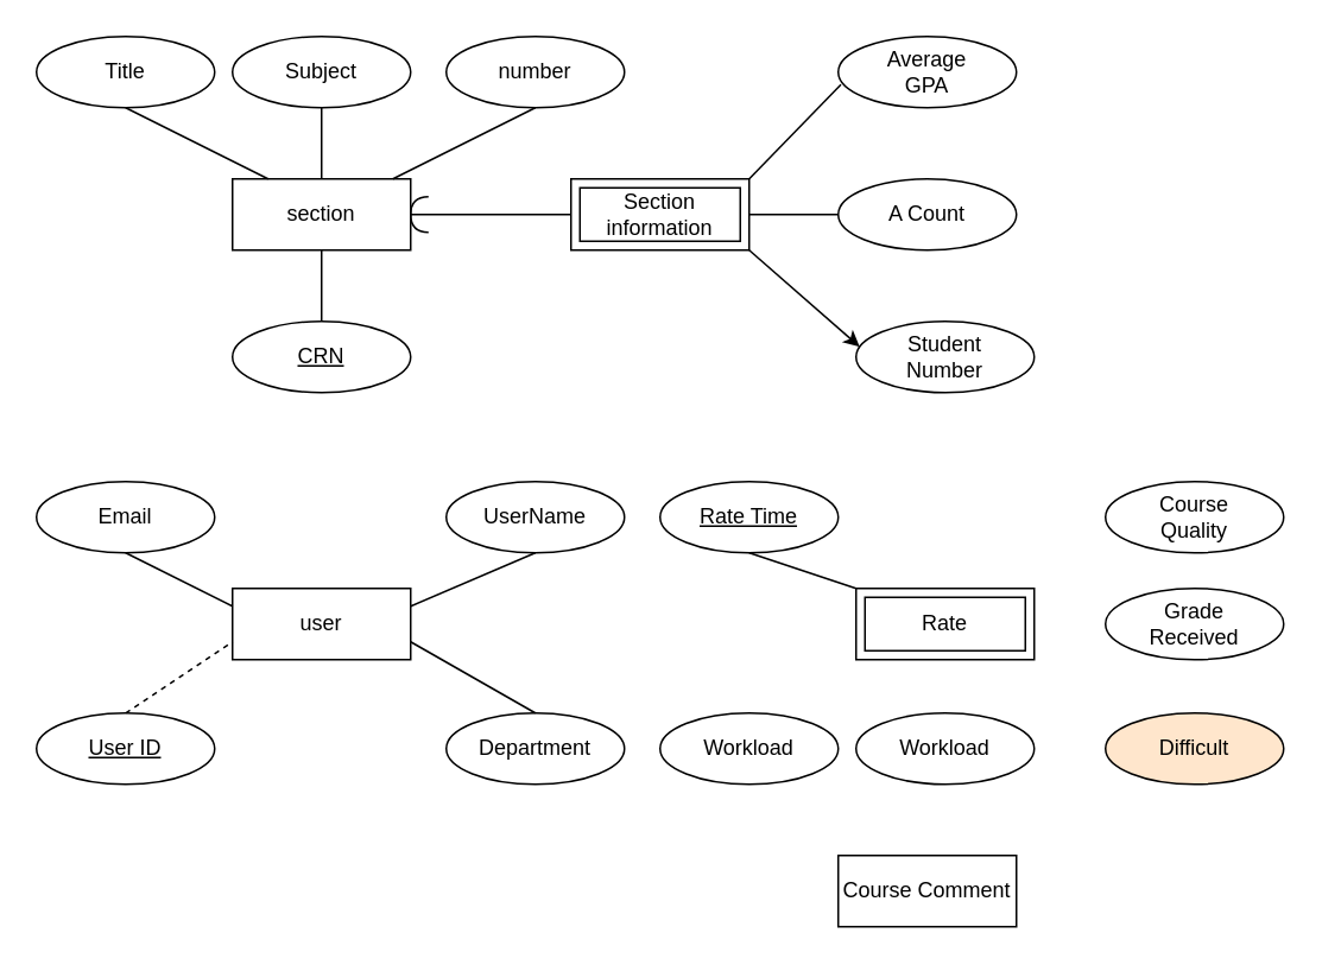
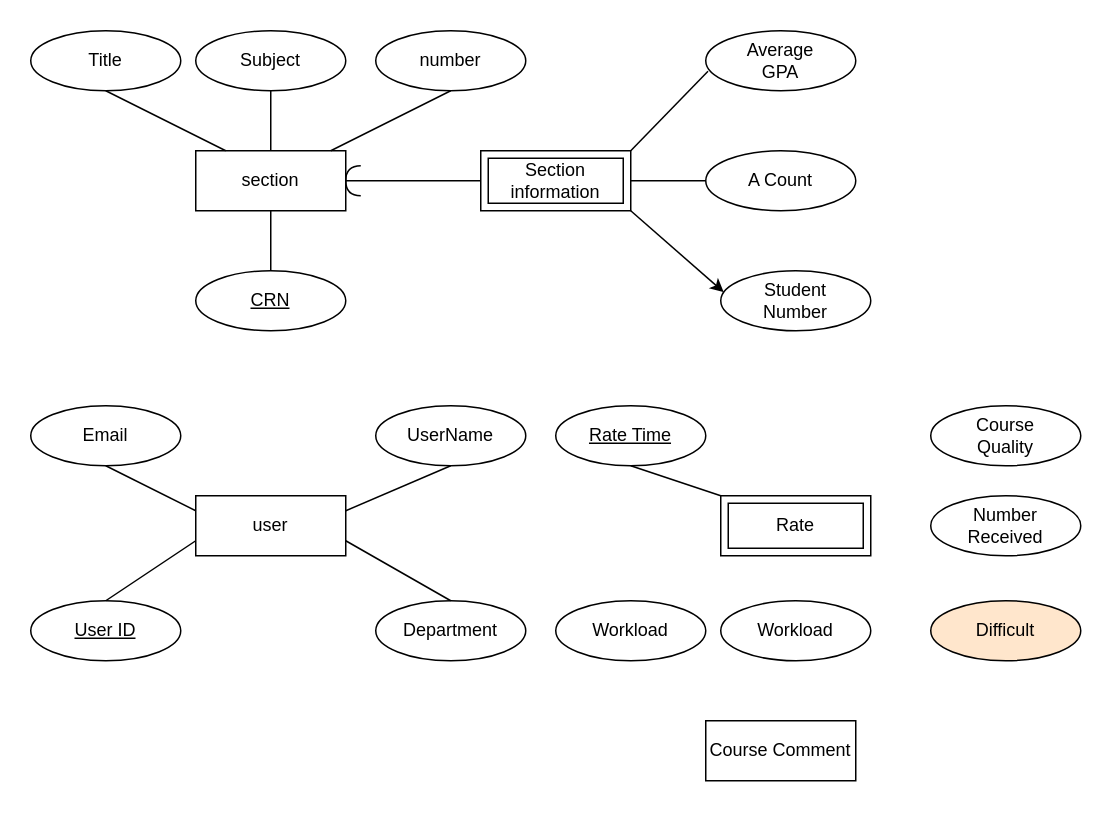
  <mxCell id="0" />
  <mxCell id="1" parent="0" />
  <mxCell id="2" value="section" style="whiteSpace=wrap;html=1;align=center;" vertex="1" parent="1"><mxGeometry x="130" y="100" width="100" height="40" as="geometry" /></mxCell>
  <mxCell id="3" value="user" style="whiteSpace=wrap;html=1;align=center;" vertex="1" parent="1"><mxGeometry x="130" y="330" width="100" height="40" as="geometry" /></mxCell>
  <mxCell id="4" value="Course Comment" style="whiteSpace=wrap;html=1;align=center;" vertex="1" parent="1"><mxGeometry x="470" y="480" width="100" height="40" as="geometry" /></mxCell>
  <mxCell id="5" value="Subject" style="ellipse;whiteSpace=wrap;html=1;align=center;" vertex="1" parent="1"><mxGeometry x="130" y="20" width="100" height="40" as="geometry" /></mxCell>
  <mxCell id="6" value="" style="endArrow=none;html=1;rounded=0;exitX=0.5;exitY=1;exitDx=0;exitDy=0;" edge="1" parent="1" source="11"><mxGeometry relative="1" as="geometry"><mxPoint x="80" y="60" as="sourcePoint" /><mxPoint x="150" y="100" as="targetPoint" /></mxGeometry></mxCell>
  <mxCell id="7" value="" style="endArrow=none;html=1;rounded=0;entryX=0.5;entryY=1;entryDx=0;entryDy=0;" edge="1" parent="1" target="5"><mxGeometry relative="1" as="geometry"><mxPoint x="180" y="100" as="sourcePoint" /><mxPoint x="320" y="100" as="targetPoint" /></mxGeometry></mxCell>
  <mxCell id="8" value="number" style="ellipse;whiteSpace=wrap;html=1;align=center;" vertex="1" parent="1"><mxGeometry x="250" y="20" width="100" height="40" as="geometry" /></mxCell>
  <mxCell id="9" value="" style="endArrow=none;html=1;rounded=0;entryX=0.5;entryY=1;entryDx=0;entryDy=0;" edge="1" parent="1" target="8"><mxGeometry relative="1" as="geometry"><mxPoint x="220" y="100" as="sourcePoint" /><mxPoint x="380" y="100" as="targetPoint" /></mxGeometry></mxCell>
  <mxCell id="10" value="CRN" style="ellipse;whiteSpace=wrap;html=1;align=center;fontStyle=4;" vertex="1" parent="1"><mxGeometry x="130" y="180" width="100" height="40" as="geometry" /></mxCell>
  <mxCell id="11" value="Title" style="ellipse;whiteSpace=wrap;html=1;align=center;" vertex="1" parent="1"><mxGeometry x="20" y="20" width="100" height="40" as="geometry" /></mxCell>
  <mxCell id="12" value="" style="endArrow=none;html=1;rounded=0;exitX=0.5;exitY=0;exitDx=0;exitDy=0;" edge="1" parent="1" source="10" target="2"><mxGeometry width="50" height="50" relative="1" as="geometry"><mxPoint x="290" y="190" as="sourcePoint" /><mxPoint x="340" y="140" as="targetPoint" /></mxGeometry></mxCell>
  <mxCell id="13" value="Section information" style="shape=ext;margin=3;double=1;whiteSpace=wrap;html=1;align=center;" vertex="1" parent="1"><mxGeometry x="320" y="100" width="100" height="40" as="geometry" /></mxCell>
  <mxCell id="14" value="Average &lt;br&gt;GPA" style="ellipse;whiteSpace=wrap;html=1;align=center;" vertex="1" parent="1"><mxGeometry x="470" y="20" width="100" height="40" as="geometry" /></mxCell>
  <mxCell id="15" value="A Count" style="ellipse;whiteSpace=wrap;html=1;align=center;" vertex="1" parent="1"><mxGeometry x="470" y="100" width="100" height="40" as="geometry" /></mxCell>
  <mxCell id="16" value="Student &lt;br&gt;Number" style="ellipse;whiteSpace=wrap;html=1;align=center;" vertex="1" parent="1"><mxGeometry x="480" y="180" width="100" height="40" as="geometry" /></mxCell>
  <mxCell id="17" value="" style="endArrow=none;html=1;rounded=0;exitX=0.015;exitY=0.675;exitDx=0;exitDy=0;exitPerimeter=0;entryX=1;entryY=0;entryDx=0;entryDy=0;" edge="1" parent="1" source="14" target="13"><mxGeometry relative="1" as="geometry"><mxPoint x="300" y="200" as="sourcePoint" /><mxPoint x="460" y="200" as="targetPoint" /></mxGeometry></mxCell>
  <mxCell id="18" value="" style="endArrow=none;html=1;rounded=0;exitX=0;exitY=0.5;exitDx=0;exitDy=0;entryX=1;entryY=0.5;entryDx=0;entryDy=0;" edge="1" parent="1" source="15" target="13"><mxGeometry relative="1" as="geometry"><mxPoint x="340" y="190" as="sourcePoint" /><mxPoint x="500" y="190" as="targetPoint" /></mxGeometry></mxCell>
  <mxCell id="19" value="" style="endArrow=classic;html=1;rounded=0;exitX=1;exitY=1;exitDx=0;exitDy=0;entryX=0.02;entryY=0.357;entryDx=0;entryDy=0;entryPerimeter=0;" edge="1" parent="1" source="13" target="16"><mxGeometry relative="1" as="geometry"><mxPoint x="330" y="220" as="sourcePoint" /><mxPoint x="490" y="220" as="targetPoint" /></mxGeometry></mxCell>
  <mxCell id="20" value="" style="shape=requiredInterface;html=1;verticalLabelPosition=bottom;sketch=0;direction=west;" vertex="1" parent="1"><mxGeometry x="230" y="110" width="10" height="20" as="geometry" /></mxCell>
  <mxCell id="21" value="" style="endArrow=none;html=1;rounded=0;exitX=1;exitY=0.5;exitDx=0;exitDy=0;exitPerimeter=0;entryX=0;entryY=0.5;entryDx=0;entryDy=0;" edge="1" parent="1" source="20" target="13"><mxGeometry width="50" height="50" relative="1" as="geometry"><mxPoint x="260" y="200" as="sourcePoint" /><mxPoint x="310" y="150" as="targetPoint" /></mxGeometry></mxCell>
  <mxCell id="22" value="Email" style="ellipse;whiteSpace=wrap;html=1;align=center;" vertex="1" parent="1"><mxGeometry x="20" y="270" width="100" height="40" as="geometry" /></mxCell>
  <mxCell id="23" value="" style="endArrow=none;html=1;rounded=0;exitX=0;exitY=0.25;exitDx=0;exitDy=0;entryX=0.5;entryY=1;entryDx=0;entryDy=0;" edge="1" parent="1" source="3" target="22"><mxGeometry width="50" height="50" relative="1" as="geometry"><mxPoint x="40" y="400" as="sourcePoint" /><mxPoint x="90" y="350" as="targetPoint" /></mxGeometry></mxCell>
  <mxCell id="24" value="User ID" style="ellipse;whiteSpace=wrap;html=1;align=center;fontStyle=4;" vertex="1" parent="1"><mxGeometry x="20" y="400" width="100" height="40" as="geometry" /></mxCell>
- <mxCell id="25" value="" style="endArrow=none;html=1;rounded=0;exitX=0.5;exitY=0;exitDx=0;exitDy=0;entryX=0;entryY=0.75;entryDx=0;entryDy=0;dashed=1;" edge="1" parent="1" source="24" target="3"><mxGeometry relative="1" as="geometry"><mxPoint x="20" y="370" as="sourcePoint" /><mxPoint x="180" y="370" as="targetPoint" /></mxGeometry></mxCell>
+ <mxCell id="25" value="" style="endArrow=none;html=1;rounded=0;exitX=0.5;exitY=0;exitDx=0;exitDy=0;entryX=0;entryY=0.75;entryDx=0;entryDy=0;" edge="1" parent="1" source="24" target="3"><mxGeometry relative="1" as="geometry"><mxPoint x="20" y="370" as="sourcePoint" /><mxPoint x="180" y="370" as="targetPoint" /></mxGeometry></mxCell>
  <mxCell id="26" value="UserName" style="ellipse;whiteSpace=wrap;html=1;align=center;" vertex="1" parent="1"><mxGeometry x="250" y="270" width="100" height="40" as="geometry" /></mxCell>
  <mxCell id="27" value="" style="endArrow=none;html=1;rounded=0;exitX=1;exitY=0.25;exitDx=0;exitDy=0;entryX=0.5;entryY=1;entryDx=0;entryDy=0;" edge="1" parent="1" source="3" target="26"><mxGeometry relative="1" as="geometry"><mxPoint x="280" y="270" as="sourcePoint" /><mxPoint x="440" y="270" as="targetPoint" /></mxGeometry></mxCell>
  <mxCell id="28" value="Department" style="ellipse;whiteSpace=wrap;html=1;align=center;" vertex="1" parent="1"><mxGeometry x="250" y="400" width="100" height="40" as="geometry" /></mxCell>
  <mxCell id="29" value="" style="endArrow=none;html=1;rounded=0;exitX=0.5;exitY=0;exitDx=0;exitDy=0;" edge="1" parent="1" source="28"><mxGeometry relative="1" as="geometry"><mxPoint x="240" y="370" as="sourcePoint" /><mxPoint x="230" y="360" as="targetPoint" /></mxGeometry></mxCell>
  <mxCell id="30" value="Rate" style="shape=ext;margin=3;double=1;whiteSpace=wrap;html=1;align=center;" vertex="1" parent="1"><mxGeometry x="480" y="330" width="100" height="40" as="geometry" /></mxCell>
  <mxCell id="31" value="Rate Time" style="ellipse;whiteSpace=wrap;html=1;align=center;fontStyle=4;" vertex="1" parent="1"><mxGeometry x="370" y="270" width="100" height="40" as="geometry" /></mxCell>
  <mxCell id="32" value="" style="endArrow=none;html=1;rounded=0;exitX=0.5;exitY=1;exitDx=0;exitDy=0;entryX=0;entryY=0;entryDx=0;entryDy=0;" edge="1" parent="1" source="31" target="30"><mxGeometry relative="1" as="geometry"><mxPoint x="400" y="360" as="sourcePoint" /><mxPoint x="560" y="360" as="targetPoint" /></mxGeometry></mxCell>
- <mxCell id="33" value="Grade&lt;br&gt;Received" style="ellipse;whiteSpace=wrap;html=1;align=center;" vertex="1" parent="1"><mxGeometry x="620" y="330" width="100" height="40" as="geometry" /></mxCell>
+ <mxCell id="33" value="Number&lt;br&gt;Received" style="ellipse;whiteSpace=wrap;html=1;align=center;" vertex="1" parent="1"><mxGeometry x="620" y="330" width="100" height="40" as="geometry" /></mxCell>
  <mxCell id="34" value="Course &lt;br&gt;Quality" style="ellipse;whiteSpace=wrap;html=1;align=center;" vertex="1" parent="1"><mxGeometry x="620" y="270" width="100" height="40" as="geometry" /></mxCell>
  <mxCell id="35" value="Difficult" style="ellipse;whiteSpace=wrap;html=1;align=center;fillColor=#ffe6cc;" vertex="1" parent="1"><mxGeometry x="620" y="400" width="100" height="40" as="geometry" /></mxCell>
  <mxCell id="36" value="Workload" style="ellipse;whiteSpace=wrap;html=1;align=center;" vertex="1" parent="1"><mxGeometry x="480" y="400" width="100" height="40" as="geometry" /></mxCell>
  <mxCell id="37" value="Workload" style="ellipse;whiteSpace=wrap;html=1;align=center;" vertex="1" parent="1"><mxGeometry x="370" y="400" width="100" height="40" as="geometry" /></mxCell>
